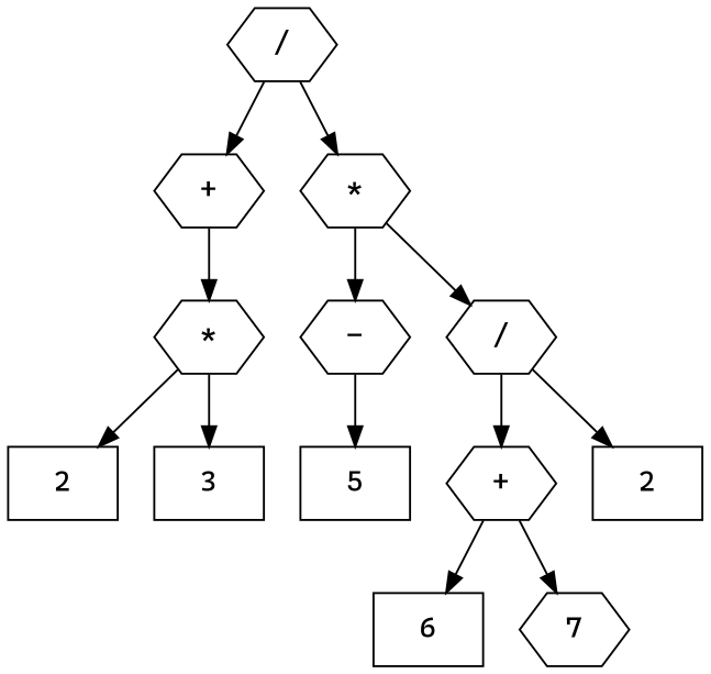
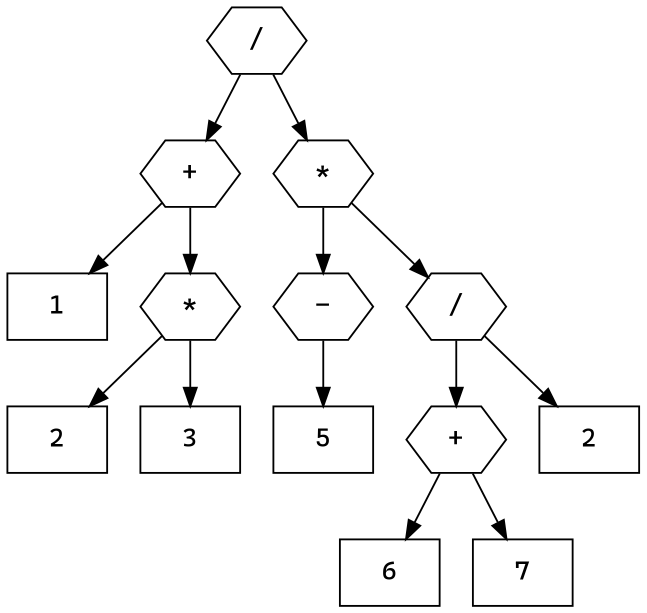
  digraph {
    node [fontname="Cascadia Code Regular" shape=hexagon]
    n1 [label="/"]
    n2 [label="+"]
    n3 [label="*"]
+   n4 [label=1 shape=box]
    n5 [label="*"]
    n6 [label="-"]
    n7 [label="/"]
    n8 [label=2 shape=box]
    n9 [label=3 shape=box]
    n10 [label=5 shape=box]
    n11 [label="+"]
    n12 [label=2 shape=box]
    n13 [label=6 shape=box]
-   n14 [label=7]
+   n14 [label=7 shape=box]
    n1 -> n2
    n1 -> n3
+   n2 -> n4
    n2 -> n5
    n3 -> n6
    n3 -> n7
    n5 -> n8
    n5 -> n9
    n6 -> n10
    n7 -> n11
    n7 -> n12
    n11 -> n13
    n11 -> n14
  }
